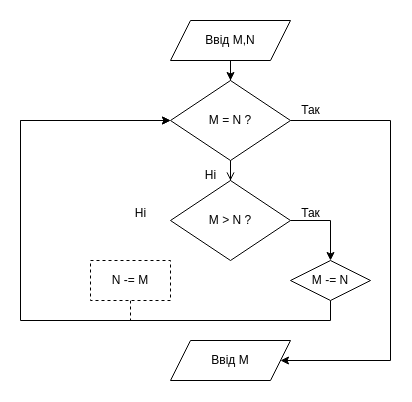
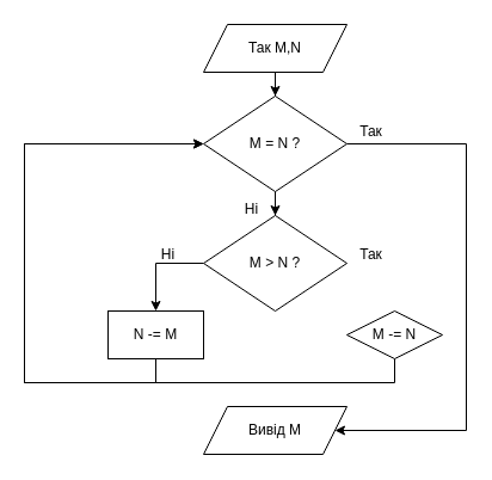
  <mxCell id="0" />
  <mxCell id="1" parent="0" />
  <mxCell id="2" style="edgeStyle=orthogonalEdgeStyle;rounded=0;orthogonalLoop=1;jettySize=auto;html=1;entryX=0.5;entryY=0;entryDx=0;entryDy=0;" parent="1" source="4" target="6" edge="1"><mxGeometry relative="1" as="geometry" /></mxCell>
  <mxCell id="3" style="edgeStyle=orthogonalEdgeStyle;rounded=0;orthogonalLoop=1;jettySize=auto;html=1;entryX=1;entryY=0.5;entryDx=0;entryDy=0;exitX=1;exitY=0.5;exitDx=0;exitDy=0;" parent="1" source="6" target="16" edge="1"><mxGeometry relative="1" as="geometry"><Array as="points"><mxPoint x="390" y="120" /><mxPoint x="390" y="360" /></Array></mxGeometry></mxCell>
- <mxCell id="4" value="Ввід M,N" style="shape=parallelogram;perimeter=parallelogramPerimeter;whiteSpace=wrap;html=1;fixedSize=1;" parent="1" vertex="1"><mxGeometry x="170" y="20" width="120" height="40" as="geometry" /></mxCell>
- <mxCell id="5" style="edgeStyle=orthogonalEdgeStyle;rounded=0;orthogonalLoop=1;jettySize=auto;html=1;entryX=0.5;entryY=0;entryDx=0;entryDy=0;endArrow=open;" parent="1" source="6" target="9" edge="1"><mxGeometry relative="1" as="geometry" /></mxCell>
+ <mxCell id="4" value="Так M,N" style="shape=parallelogram;perimeter=parallelogramPerimeter;whiteSpace=wrap;html=1;fixedSize=1;" parent="1" vertex="1"><mxGeometry x="170" y="20" width="120" height="40" as="geometry" /></mxCell>
+ <mxCell id="5" style="edgeStyle=orthogonalEdgeStyle;rounded=0;orthogonalLoop=1;jettySize=auto;html=1;entryX=0.5;entryY=0;entryDx=0;entryDy=0;" parent="1" source="6" target="9" edge="1"><mxGeometry relative="1" as="geometry" /></mxCell>
  <mxCell id="6" value="M = N ?" style="rhombus;whiteSpace=wrap;html=1;" parent="1" vertex="1"><mxGeometry x="170" y="80" width="120" height="80" as="geometry" /></mxCell>
- <mxCell id="8" style="edgeStyle=orthogonalEdgeStyle;rounded=0;orthogonalLoop=1;jettySize=auto;html=1;entryX=0.5;entryY=0;entryDx=0;entryDy=0;" parent="1" source="9" target="11" edge="1"><mxGeometry relative="1" as="geometry"><Array as="points"><mxPoint x="330" y="220" /></Array></mxGeometry></mxCell>
+ <mxCell id="7" style="edgeStyle=orthogonalEdgeStyle;rounded=0;orthogonalLoop=1;jettySize=auto;html=1;entryX=0.5;entryY=0;entryDx=0;entryDy=0;" parent="1" source="9" target="13" edge="1"><mxGeometry relative="1" as="geometry"><Array as="points"><mxPoint x="130" y="220" /></Array></mxGeometry></mxCell>
  <mxCell id="9" value="M &amp;gt; N ?" style="rhombus;whiteSpace=wrap;html=1;" parent="1" vertex="1"><mxGeometry x="170" y="180" width="120" height="80" as="geometry" /></mxCell>
  <mxCell id="10" style="edgeStyle=orthogonalEdgeStyle;rounded=0;orthogonalLoop=1;jettySize=auto;html=1;entryX=0;entryY=0.5;entryDx=0;entryDy=0;" parent="1" source="11" target="6" edge="1"><mxGeometry relative="1" as="geometry"><Array as="points"><mxPoint x="330" y="320" /><mxPoint x="20" y="320" /><mxPoint x="20" y="120" /></Array></mxGeometry></mxCell>
  <mxCell id="11" value="M -= N" style="rhombus;whiteSpace=wrap;html=1;" parent="1" vertex="1"><mxGeometry x="290" y="260" width="80" height="40" as="geometry" /></mxCell>
- <mxCell id="12" style="edgeStyle=orthogonalEdgeStyle;rounded=0;orthogonalLoop=1;jettySize=auto;html=1;entryX=0;entryY=0.5;entryDx=0;entryDy=0;dashed=1;" parent="1" source="13" target="6" edge="1"><mxGeometry relative="1" as="geometry"><Array as="points"><mxPoint x="130" y="320" /><mxPoint x="20" y="320" /><mxPoint x="20" y="120" /></Array></mxGeometry></mxCell>
- <mxCell id="13" value="N -= M" style="rounded=0;whiteSpace=wrap;html=1;dashed=1;" parent="1" vertex="1"><mxGeometry x="90" y="260" width="80" height="40" as="geometry" /></mxCell>
+ <mxCell id="12" style="edgeStyle=orthogonalEdgeStyle;rounded=0;orthogonalLoop=1;jettySize=auto;html=1;entryX=0;entryY=0.5;entryDx=0;entryDy=0;" parent="1" source="13" target="6" edge="1"><mxGeometry relative="1" as="geometry"><Array as="points"><mxPoint x="130" y="320" /><mxPoint x="20" y="320" /><mxPoint x="20" y="120" /></Array></mxGeometry></mxCell>
+ <mxCell id="13" value="N -= M" style="rounded=0;whiteSpace=wrap;html=1;" parent="1" vertex="1"><mxGeometry x="90" y="260" width="80" height="40" as="geometry" /></mxCell>
  <mxCell id="14" value="Так" style="text;html=1;align=center;verticalAlign=middle;resizable=0;points=[];autosize=1;strokeColor=none;fillColor=none;" parent="1" vertex="1"><mxGeometry x="290" y="198" width="40" height="30" as="geometry" /></mxCell>
  <mxCell id="15" value="Ні" style="text;html=1;align=center;verticalAlign=middle;resizable=0;points=[];autosize=1;strokeColor=none;fillColor=none;" parent="1" vertex="1"><mxGeometry x="125" y="198" width="30" height="30" as="geometry" /></mxCell>
- <mxCell id="16" value="Ввід М" style="shape=parallelogram;perimeter=parallelogramPerimeter;whiteSpace=wrap;html=1;fixedSize=1;" parent="1" vertex="1"><mxGeometry x="170" y="340" width="120" height="40" as="geometry" /></mxCell>
+ <mxCell id="16" value="Вивід М" style="shape=parallelogram;perimeter=parallelogramPerimeter;whiteSpace=wrap;html=1;fixedSize=1;" parent="1" vertex="1"><mxGeometry x="170" y="340" width="120" height="40" as="geometry" /></mxCell>
  <mxCell id="17" value="Ні" style="text;html=1;align=center;verticalAlign=middle;resizable=0;points=[];autosize=1;strokeColor=none;fillColor=none;" parent="1" vertex="1"><mxGeometry x="190" y="160" width="40" height="30" as="geometry" /></mxCell>
  <mxCell id="18" value="Так" style="text;html=1;align=center;verticalAlign=middle;resizable=0;points=[];autosize=1;strokeColor=none;fillColor=none;" parent="1" vertex="1"><mxGeometry x="290" y="95" width="40" height="30" as="geometry" /></mxCell>
